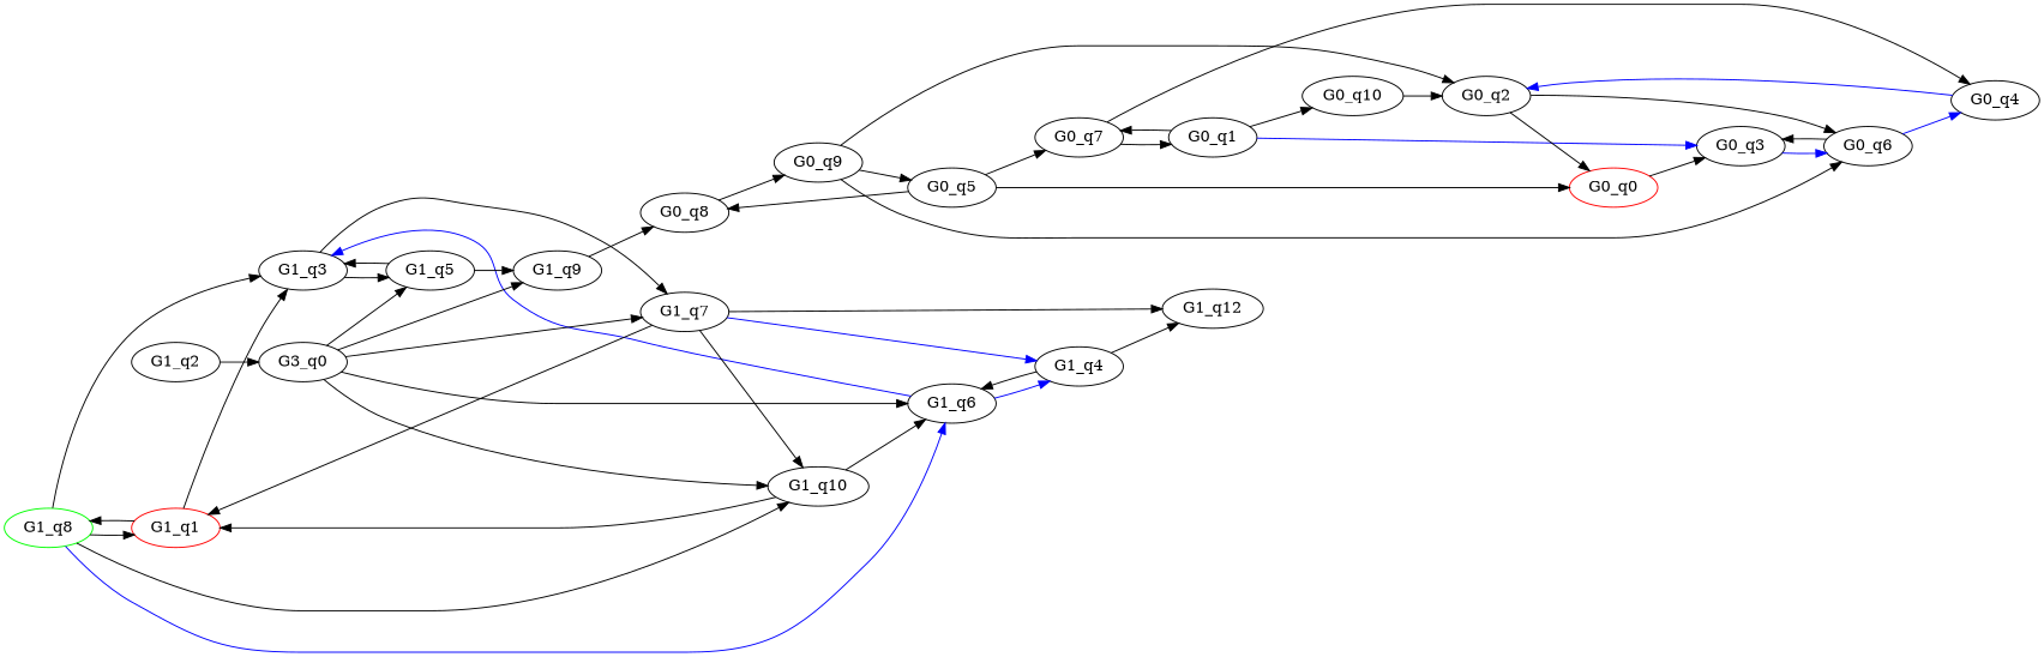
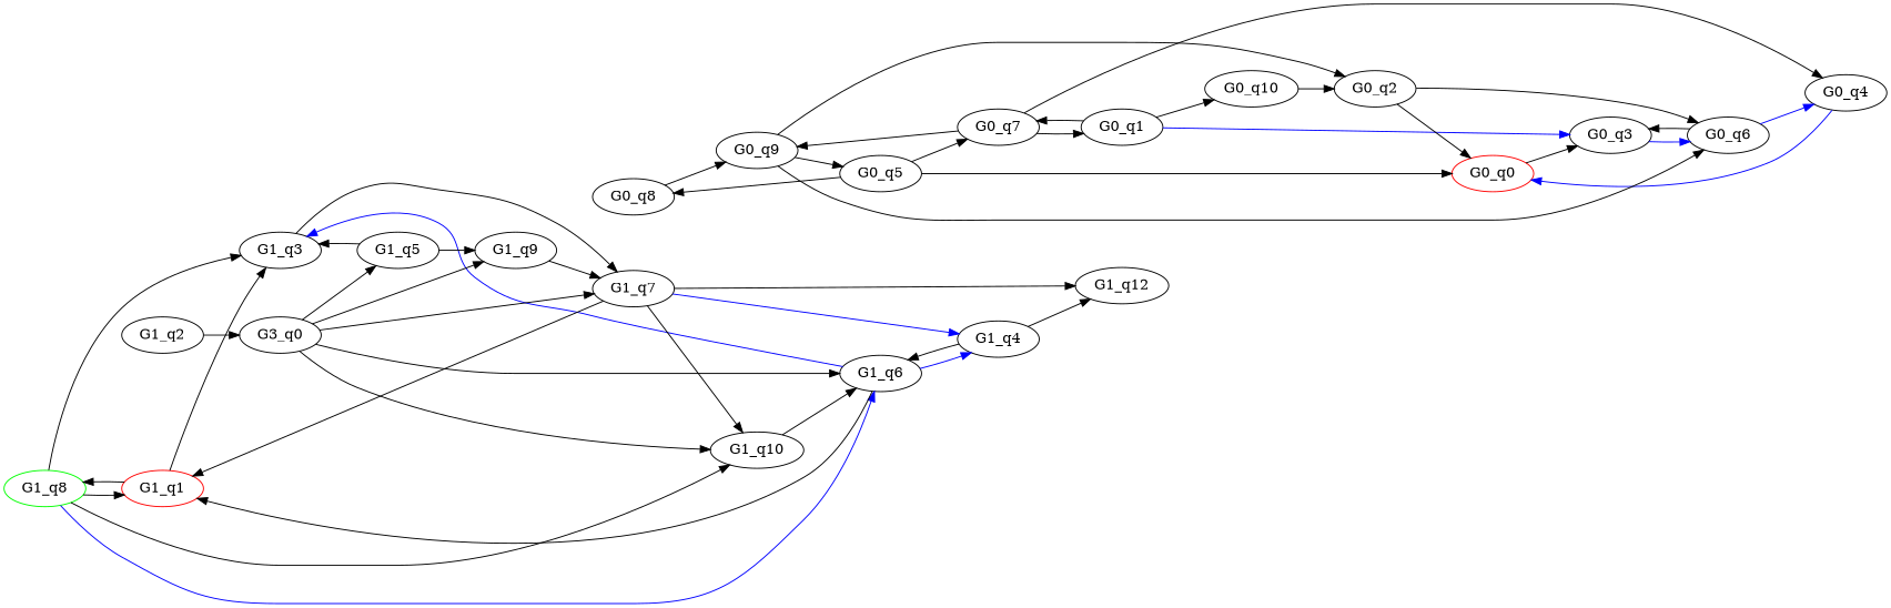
  digraph {
    rankdir=LR
    G1_q8 [color=green initial=1]
    G1_q1 [color=red final=1]
    G1_q10
    G1_q3
    G1_q6
    G1_q5
    G1_q7
    n8 [label=G3_q0]
    G1_q9
    G1_q4
    n11 [label=G1_q12]
    G1_q2
    G0_q1 [color=black initial=1]
    G0_q7
    G0_q10
    G0_q3
    G0_q4
    G0_q9
    G0_q2
    G0_q0 [color=red final=1]
    G0_q6
    G0_q5
    G0_q8
    subgraph sub_1 {
      label="Graphe 1"
      G1_q8
      G1_q1
      G1_q10
      G1_q3
      G1_q6
      G1_q5
      G1_q7
      n8
      G1_q9
      G1_q4
      n11
      G1_q2
    }
    subgraph sub_2 {
      label="Graphe 0"
      G0_q1
      G0_q7
      G0_q10
      G0_q3
      G0_q4
      G0_q9
      G0_q2
      G0_q0
      G0_q6
      G0_q5
      G0_q8
    }
    G1_q8 -> G1_q1
    G1_q8 -> G1_q10
    G1_q8 -> G1_q3
    G1_q8 -> G1_q6 [color=blue]
    G1_q1 -> G1_q8
    G1_q1 -> G1_q3
    G1_q10 -> G1_q6
-   G1_q3 -> G1_q5
    G1_q3 -> G1_q7
-   G1_q10 -> G1_q1
+   G1_q6 -> G1_q1
    G1_q6 -> G1_q3 [color=blue]
    G1_q6 -> G1_q4 [color=blue]
    G1_q5 -> G1_q3
    G1_q5 -> G1_q9
    G1_q7 -> G1_q1
    G1_q7 -> G1_q10
    G1_q7 -> G1_q4 [color=blue]
    G1_q7 -> n11
    n8 -> G1_q10
    n8 -> G1_q6
    n8 -> G1_q5
    n8 -> G1_q7
    n8 -> G1_q9
-   G1_q9 -> G0_q8
+   G1_q9 -> G1_q7
    G1_q4 -> G1_q6
    G1_q4 -> n11
    G1_q2 -> n8
    G0_q1 -> G0_q7
    G0_q1 -> G0_q10
    G0_q1 -> G0_q3 [color=blue]
    G0_q7 -> G0_q1
    G0_q7 -> G0_q4
+   G0_q7 -> G0_q9
    G0_q10 -> G0_q2
    G0_q3 -> G0_q6 [color=blue]
-   G0_q4 -> G0_q2 [color=blue]
+   G0_q4 -> G0_q0 [color=blue]
    G0_q9 -> G0_q2
    G0_q9 -> G0_q6
    G0_q9 -> G0_q5
    G0_q2 -> G0_q0
    G0_q2 -> G0_q6
    G0_q0 -> G0_q3
    G0_q6 -> G0_q3
    G0_q6 -> G0_q4 [color=blue]
    G0_q5 -> G0_q7
    G0_q5 -> G0_q0
    G0_q5 -> G0_q8
    G0_q8 -> G0_q9
  }
